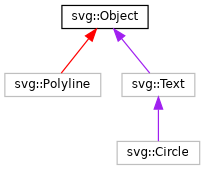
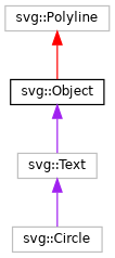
  digraph {
    node [color=grey75 fillcolor=white fontname=Helvetica fontsize=10 shape=record style=filled]
    edge [color=purple dir=back fontname=Helvetica fontsize=10 labelfontname=Helvetica labelfontsize=10 style=solid]
    n1 [color=black fontcolor=black height=0.2 label="svg::Object" width=0.4]
    n2 [height=0.2 label="svg::Polyline" width=0.4]
    n3 [height=0.2 label="svg::Text" width=0.4]
    n4 [height=0.2 label="svg::Circle" width=0.4]
-   n1 -> n2 [color=red]
+   n2 -> n1 [color=red]
    n1 -> n3
    n3 -> n4
  }
